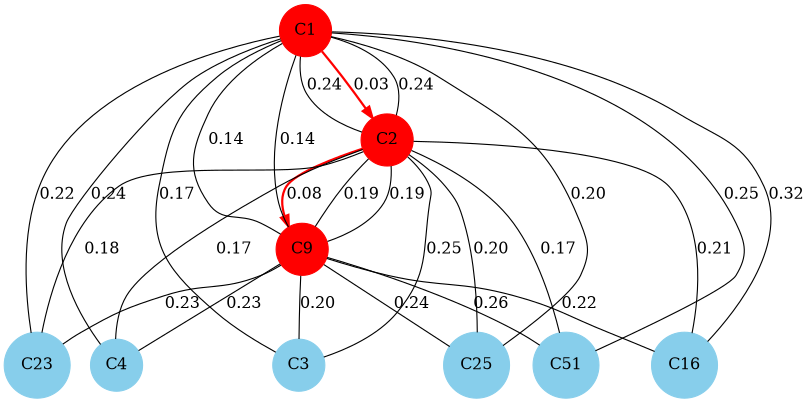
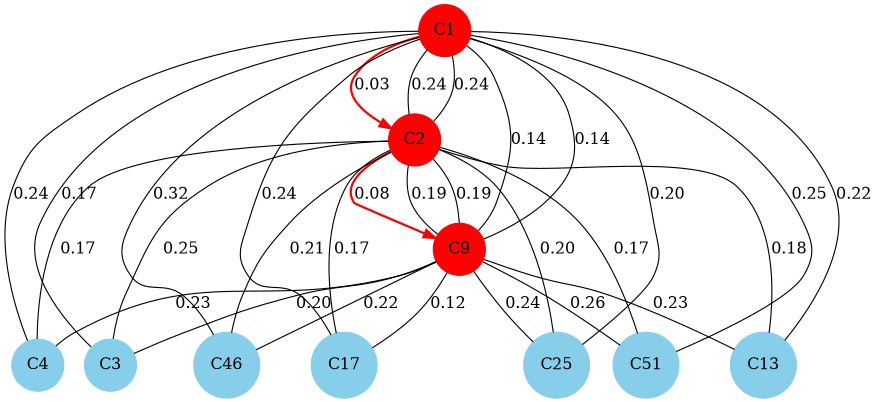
  digraph {
    node [color=skyblue shape=circle style=filled]
    edge [dir=none]
    C1 [color=red]
    C2 [color=red]
    C9 [color=red]
    C3
    C25
-   C13 [label=C23]
+   C13
+   C17
    C4
    n9 [label=C51]
-   C16
+   C16 [label=C46]
    subgraph sub_1 {
      C1
      C2
      C9
      C3
      C25
      C13
+     C17
      C4
      n9
      C16
    }
    subgraph sub_2 {
      C1
      C2
      C9
    }
    C1 -> C2 [label=0.24]
    C1 -> C2 [color=red label=0.03 style=bold dir=""]
    C1 -> C9 [label=0.14]
    C1 -> C3 [label=0.17]
    C1 -> C25 [label=0.20]
    C1 -> C13 [label=0.22]
+   C1 -> C17 [label=0.24]
    C1 -> C4 [label=0.24]
    C1 -> n9 [label=0.25]
    C1 -> C16 [label=0.32]
    C2 -> C1 [label=0.24]
    C2 -> C9 [label=0.19]
    C2 -> C9 [color=red label=0.08 style=bold dir=""]
    C2 -> C3 [label=0.25]
    C2 -> C25 [label=0.20]
    C2 -> C13 [label=0.18]
+   C2 -> C17 [label=0.17]
    C2 -> C4 [label=0.17]
    C2 -> n9 [label=0.17]
    C2 -> C16 [label=0.21]
    C9 -> C1 [label=0.14]
    C9 -> C2 [label=0.19]
    C9 -> C3 [label=0.20]
    C9 -> C25 [label=0.24]
    C9 -> C13 [label=0.23]
+   C9 -> C17 [label=0.12]
    C9 -> C4 [label=0.23]
    C9 -> n9 [label=0.26]
    C9 -> C16 [label=0.22]
  }
